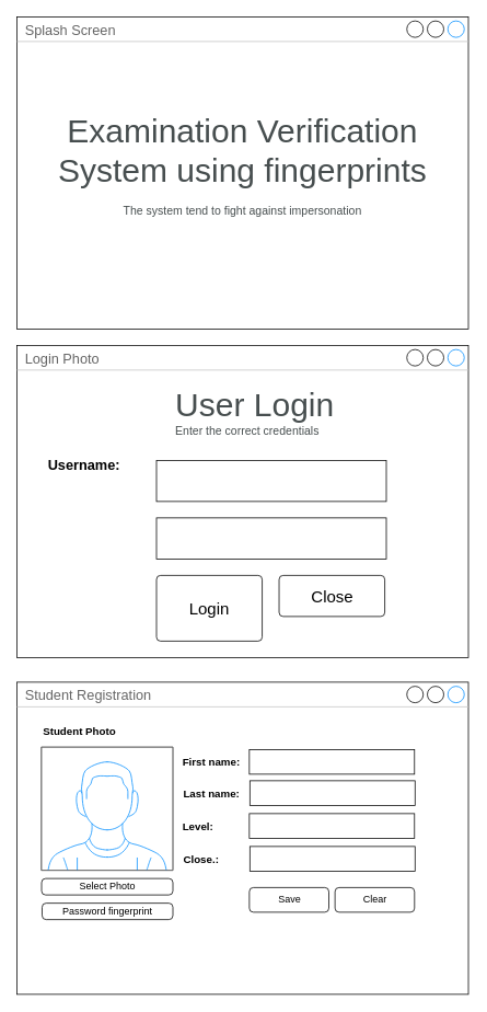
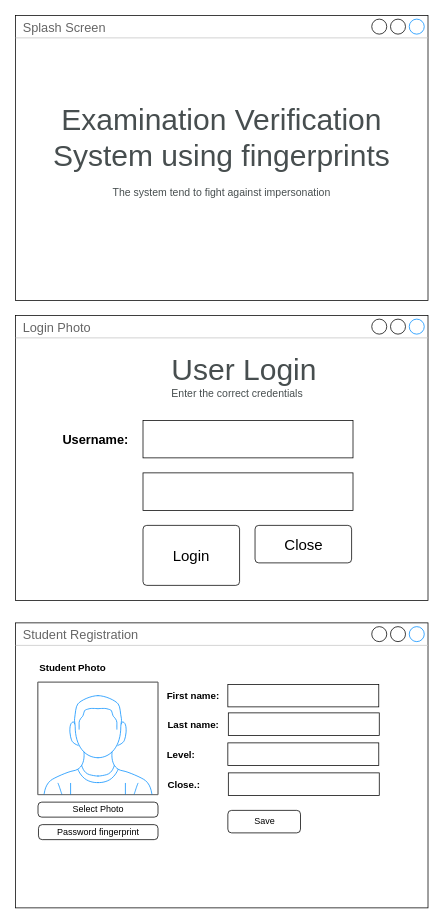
  <mxCell id="0" />
  <mxCell id="1" parent="0" />
  <mxCell id="2" value="Splash Screen" style="strokeWidth=1;shadow=0;dashed=0;align=center;html=1;shape=mxgraph.mockup.containers.window;align=left;verticalAlign=top;spacingLeft=8;strokeColor2=#008cff;strokeColor3=#c4c4c4;fontColor=#666666;mainText=;fontSize=17;labelBackgroundColor=none;" vertex="1" parent="1"><mxGeometry x="20" y="20" width="550" height="380" as="geometry" /></mxCell>
  <mxCell id="3" value="Login Photo" style="strokeWidth=1;shadow=0;dashed=0;align=center;html=1;shape=mxgraph.mockup.containers.window;align=left;verticalAlign=top;spacingLeft=8;strokeColor2=#008cff;strokeColor3=#c4c4c4;fontColor=#666666;mainText=;fontSize=17;labelBackgroundColor=none;" vertex="1" parent="1"><mxGeometry x="20" y="420" width="550" height="380" as="geometry" /></mxCell>
  <mxCell id="4" value="" style="rounded=0;whiteSpace=wrap;html=1;" vertex="1" parent="1"><mxGeometry x="190" y="560" width="280" height="50" as="geometry" /></mxCell>
- <mxCell id="5" value="&lt;br&gt;&lt;br&gt;&lt;div style=&quot;text-align: left&quot;&gt;&lt;span style=&quot;font-size: 40px ; color: rgb(71 , 78 , 79) ; font-family: &amp;#34;helvetica&amp;#34;&quot;&gt;User Login&lt;/span&gt;&lt;br&gt;&lt;/div&gt;&lt;span style=&quot;color: rgb(71 , 78 , 79) ; font-family: &amp;#34;helvetica&amp;#34; ; font-size: 14px ; font-style: normal ; font-weight: 400 ; letter-spacing: normal ; text-indent: 0px ; text-transform: none ; word-spacing: 0px ; display: inline ; float: none&quot;&gt;&lt;div style=&quot;text-align: left&quot;&gt;&lt;span&gt;Enter the correct credentials&lt;/span&gt;&lt;/div&gt;&lt;/span&gt;" style="text;html=1;align=center;verticalAlign=middle;whiteSpace=wrap;rounded=0;" vertex="1" parent="1"><mxGeometry x="150" y="430" width="320" height="110" as="geometry" /></mxCell>
- <mxCell id="6" value="&lt;font style=&quot;font-size: 17px;&quot;&gt;Username:&lt;/font&gt;" style="text;html=1;strokeColor=none;fillColor=none;align=left;verticalAlign=middle;whiteSpace=wrap;rounded=0;fontSize=17;fontStyle=1" vertex="1" parent="1"><mxGeometry x="56.25" y="557" width="108.75" height="20" as="geometry" /></mxCell>
+ <mxCell id="5" value="&lt;br&gt;&lt;br&gt;&lt;div style=&quot;text-align: left&quot;&gt;&lt;span style=&quot;font-size: 40px ; color: rgb(71 , 78 , 79) ; font-family: &amp;#34;helvetica&amp;#34;&quot;&gt;User Login&lt;/span&gt;&lt;br&gt;&lt;/div&gt;&lt;span style=&quot;color: rgb(71 , 78 , 79) ; font-family: &amp;#34;helvetica&amp;#34; ; font-size: 14px ; font-style: normal ; font-weight: 400 ; letter-spacing: normal ; text-indent: 0px ; text-transform: none ; word-spacing: 0px ; display: inline ; float: none&quot;&gt;&lt;div style=&quot;text-align: left&quot;&gt;&lt;span&gt;Enter the correct credentials&lt;/span&gt;&lt;/div&gt;&lt;/span&gt;" style="text;html=1;align=center;verticalAlign=middle;whiteSpace=wrap;rounded=0;" vertex="1" parent="1"><mxGeometry x="165" y="430" width="320" height="110" as="geometry" /></mxCell>
+ <mxCell id="6" value="&lt;font style=&quot;font-size: 17px;&quot;&gt;Username:&lt;/font&gt;" style="text;html=1;strokeColor=none;fillColor=none;align=left;verticalAlign=middle;whiteSpace=wrap;rounded=0;fontSize=17;fontStyle=1" vertex="1" parent="1"><mxGeometry x="81.25" y="577" width="108.75" height="20" as="geometry" /></mxCell>
  <mxCell id="7" value="" style="rounded=0;whiteSpace=wrap;html=1;" vertex="1" parent="1"><mxGeometry x="190" y="630" width="280" height="50" as="geometry" /></mxCell>
  <mxCell id="8" value="&lt;font style=&quot;font-size: 20px&quot; color=&quot;#000000&quot;&gt;Login&lt;/font&gt;" style="html=1;shadow=0;dashed=0;shape=mxgraph.bootstrap.rrect;rSize=5;fontSize=14;fontColor=#1CA5B8;fillColor=none;" vertex="1" parent="1"><mxGeometry x="190" y="700" width="128.75" height="80" as="geometry" /></mxCell>
  <mxCell id="9" value="&lt;font style=&quot;font-size: 20px&quot; color=&quot;#000000&quot;&gt;Close&lt;/font&gt;" style="html=1;shadow=0;dashed=0;shape=mxgraph.bootstrap.rrect;rSize=5;fontSize=14;fontColor=#1CA5B8;fillColor=none;" vertex="1" parent="1"><mxGeometry x="339.38" y="700" width="128.75" height="50" as="geometry" /></mxCell>
  <mxCell id="10" value="&lt;br&gt;&lt;br&gt;&lt;div style=&quot;&quot;&gt;&lt;span style=&quot;color: rgb(71 , 78 , 79) ; font-family: &amp;quot;helvetica&amp;quot; ; font-size: 40px&quot;&gt;Examination Verification System using fingerprints&lt;/span&gt;&lt;/div&gt;&lt;div style=&quot;&quot;&gt;&lt;span style=&quot;color: rgb(71 , 78 , 79) ; font-family: &amp;quot;helvetica&amp;quot; ; font-size: 14px&quot;&gt;&lt;br&gt;&lt;/span&gt;&lt;/div&gt;&lt;div style=&quot;&quot;&gt;&lt;font color=&quot;#474e4f&quot; face=&quot;helvetica&quot;&gt;&lt;span style=&quot;font-size: 14px&quot;&gt;The system tend to fight against impersonation&lt;/span&gt;&lt;/font&gt;&lt;/div&gt;" style="text;html=1;align=center;verticalAlign=middle;whiteSpace=wrap;rounded=0;" vertex="1" parent="1"><mxGeometry x="65.94" y="130" width="458.13" height="110" as="geometry" /></mxCell>
  <mxCell id="11" value="Student Registration" style="strokeWidth=1;shadow=0;dashed=0;align=center;html=1;shape=mxgraph.mockup.containers.window;align=left;verticalAlign=top;spacingLeft=8;strokeColor2=#008cff;strokeColor3=#c4c4c4;fontColor=#666666;mainText=;fontSize=17;labelBackgroundColor=none;" vertex="1" parent="1"><mxGeometry x="20.01" y="830" width="550" height="380" as="geometry" /></mxCell>
  <mxCell id="12" value="" style="verticalLabelPosition=bottom;shadow=0;dashed=0;align=center;html=1;verticalAlign=top;strokeWidth=1;shape=mxgraph.mockup.containers.userMale;strokeColor=#666666;strokeColor2=#008cff;fontSize=17;" vertex="1" parent="1"><mxGeometry x="50" y="909" width="160" height="150" as="geometry" /></mxCell>
  <mxCell id="13" value="&lt;font style=&quot;font-size: 12px&quot; color=&quot;#000000&quot;&gt;Select Photo&lt;/font&gt;" style="html=1;shadow=0;dashed=0;shape=mxgraph.bootstrap.rrect;rSize=5;fontSize=12;fontColor=#1CA5B8;fillColor=none;" vertex="1" parent="1"><mxGeometry x="50" y="1069" width="160" height="20" as="geometry" /></mxCell>
  <mxCell id="14" value="&lt;font style=&quot;font-size: 12px;&quot; color=&quot;#000000&quot;&gt;Password fingerprint&lt;/font&gt;" style="html=1;shadow=0;dashed=0;shape=mxgraph.bootstrap.rrect;rSize=5;fontSize=12;fontColor=#1CA5B8;fillColor=none;" vertex="1" parent="1"><mxGeometry x="50.63" y="1099" width="159.37" height="20" as="geometry" /></mxCell>
  <mxCell id="15" value="" style="rounded=0;whiteSpace=wrap;html=1;" vertex="1" parent="1"><mxGeometry x="303.13" y="912" width="201.25" height="30" as="geometry" /></mxCell>
  <mxCell id="16" value="&lt;font style=&quot;font-size: 13px&quot;&gt;First name:&lt;/font&gt;" style="text;html=1;strokeColor=none;fillColor=none;align=left;verticalAlign=middle;whiteSpace=wrap;rounded=0;fontSize=13;fontStyle=1" vertex="1" parent="1"><mxGeometry x="220" y="917" width="90" height="20" as="geometry" /></mxCell>
  <mxCell id="17" value="" style="rounded=0;whiteSpace=wrap;html=1;" vertex="1" parent="1"><mxGeometry x="303.76" y="950" width="201.25" height="30" as="geometry" /></mxCell>
  <mxCell id="18" value="&lt;font style=&quot;font-size: 13px&quot;&gt;Last name:&lt;/font&gt;" style="text;html=1;strokeColor=none;fillColor=none;align=left;verticalAlign=middle;whiteSpace=wrap;rounded=0;fontSize=13;fontStyle=1" vertex="1" parent="1"><mxGeometry x="220.63" y="955" width="90" height="20" as="geometry" /></mxCell>
  <mxCell id="19" value="" style="rounded=0;whiteSpace=wrap;html=1;" vertex="1" parent="1"><mxGeometry x="303.13" y="990" width="201.25" height="30" as="geometry" /></mxCell>
  <mxCell id="20" value="&lt;font style=&quot;font-size: 13px&quot;&gt;Level:&lt;/font&gt;" style="text;html=1;strokeColor=none;fillColor=none;align=left;verticalAlign=middle;whiteSpace=wrap;rounded=0;fontSize=13;fontStyle=1" vertex="1" parent="1"><mxGeometry x="220" y="995" width="90" height="20" as="geometry" /></mxCell>
  <mxCell id="21" value="" style="rounded=0;whiteSpace=wrap;html=1;" vertex="1" parent="1"><mxGeometry x="303.76" y="1030" width="201.25" height="30" as="geometry" /></mxCell>
  <mxCell id="22" value="&lt;font style=&quot;font-size: 13px&quot;&gt;Close.:&lt;/font&gt;" style="text;html=1;strokeColor=none;fillColor=none;align=left;verticalAlign=middle;whiteSpace=wrap;rounded=0;fontSize=13;fontStyle=1" vertex="1" parent="1"><mxGeometry x="220.63" y="1035" width="90" height="20" as="geometry" /></mxCell>
  <mxCell id="23" value="&lt;font style=&quot;font-size: 12px&quot; color=&quot;#000000&quot;&gt;Save&lt;/font&gt;" style="html=1;shadow=0;dashed=0;shape=mxgraph.bootstrap.rrect;rSize=5;fontSize=12;fontColor=#1CA5B8;fillColor=none;" vertex="1" parent="1"><mxGeometry x="303.13" y="1080" width="96.87" height="30" as="geometry" /></mxCell>
- <mxCell id="24" value="&lt;font style=&quot;font-size: 12px&quot; color=&quot;#000000&quot;&gt;Clear&lt;/font&gt;" style="html=1;shadow=0;dashed=0;shape=mxgraph.bootstrap.rrect;rSize=5;fontSize=12;fontColor=#1CA5B8;fillColor=none;" vertex="1" parent="1"><mxGeometry x="407.51" y="1080" width="96.87" height="30" as="geometry" /></mxCell>
  <mxCell id="25" value="&lt;font style=&quot;font-size: 13px&quot;&gt;Student Photo&lt;/font&gt;" style="text;html=1;strokeColor=none;fillColor=none;align=left;verticalAlign=middle;whiteSpace=wrap;rounded=0;fontSize=13;fontStyle=1" vertex="1" parent="1"><mxGeometry x="50" y="880" width="120" height="20" as="geometry" /></mxCell>
